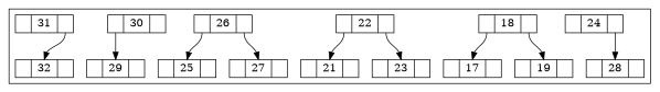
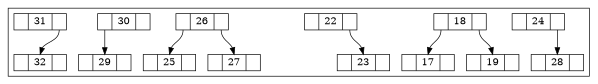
  digraph {
    node [shape=record]
    edge [headport=c tailport=r]
    n1 [height=.1 label="<l> | {<c> 24} | <r> "]
    n2 [height=.1 label="<l> | {<c> 28} | <r> "]
    n3 [height=.1 label="<l> | {<c> 18} | <r> "]
    n4 [height=.1 label="<l> | {<c> 22} | <r> "]
    n5 [height=.1 label="<l> | {<c> 17} | <r> "]
    n6 [height=.1 label="<l> | {<c> 19} | <r> "]
-   n7 [height=.1 label="<l> | {<c> 21} | <r> "]
    n8 [height=.1 label="<l> | {<c> 23} | <r> "]
    n9 [height=.1 label="<l> | {<c> 26} | <r> "]
    n10 [height=.1 label="<l> | {<c> 30} | <r> "]
    n11 [height=.1 label="<l> | {<c> 25} | <r> "]
    n12 [height=.1 label="<l> | {<c> 27} | <r> "]
    n13 [height=.1 label="<l> | {<c> 29} | <r> "]
    n14 [height=.1 label="<l> | {<c> 31} | <r> "]
    n15 [height=.1 label="<l> | {<c> 32} | <r> "]
    subgraph cluster_1 {
      fontcolor=blue
      fontsize=18
      n1
      n2
      n3
      n4
      n5
      n6
-     n7
      n8
      n9
      n10
      n11
      n12
      n13
      n14
      n15
    }
    n1 -> n2
    n3 -> n5 [tailport=l]
    n3 -> n6
-   n4 -> n7 [tailport=l]
    n4 -> n8
    n9 -> n11 [tailport=l]
    n9 -> n12
    n10 -> n13 [tailport=l]
    n14 -> n15
  }
